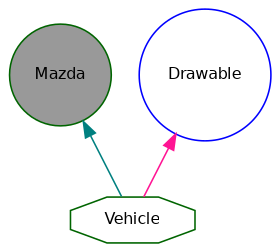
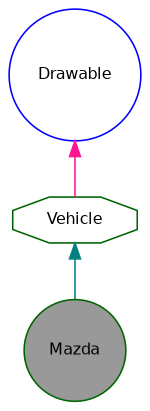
  digraph {
    node [color=darkgreen fillcolor=white fontname=Helvetica fontsize=10 shape=circle style=filled]
    edge [dir=back fontname=Helvetica fontsize=10 labelfontname=Helvetica labelfontsize=10 style=solid]
    n1 [fillcolor=grey60 fontcolor=black height=0.2 label=Mazda width=0.4]
    n2 [height=0.2 label=Vehicle shape=octagon width=0.4]
    n3 [color=blue height=0.2 label=Drawable width=0.4]
-   n1 -> n2 [color=teal]
+   n2 -> n1 [color=teal]
    n3 -> n2 [color=deeppink]
  }
